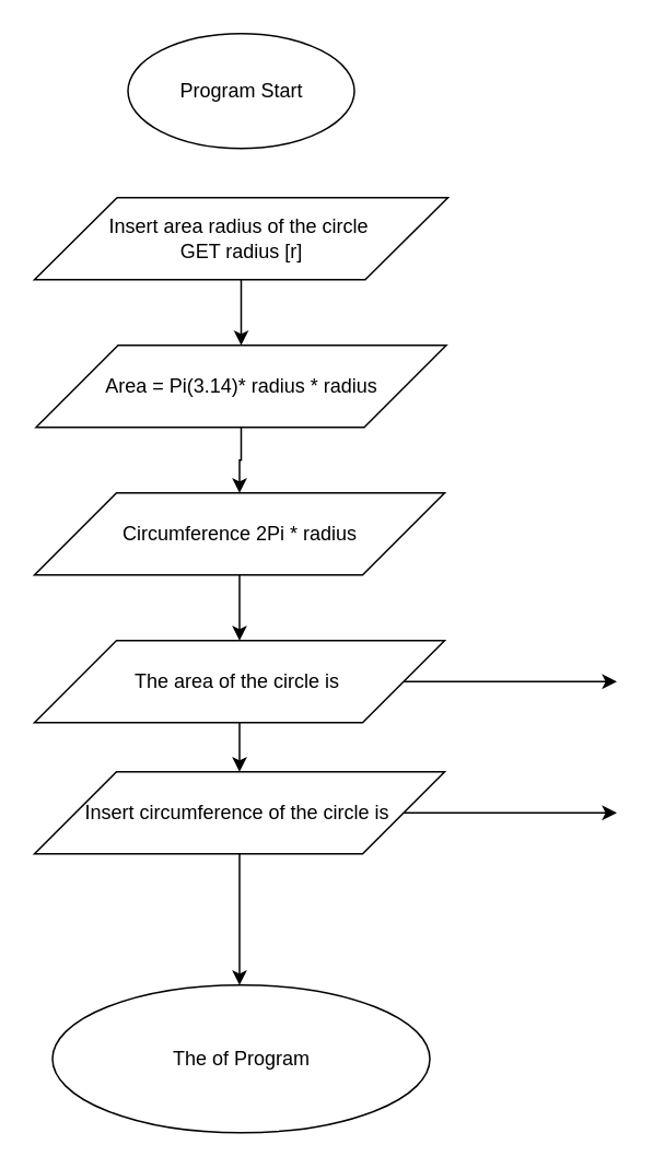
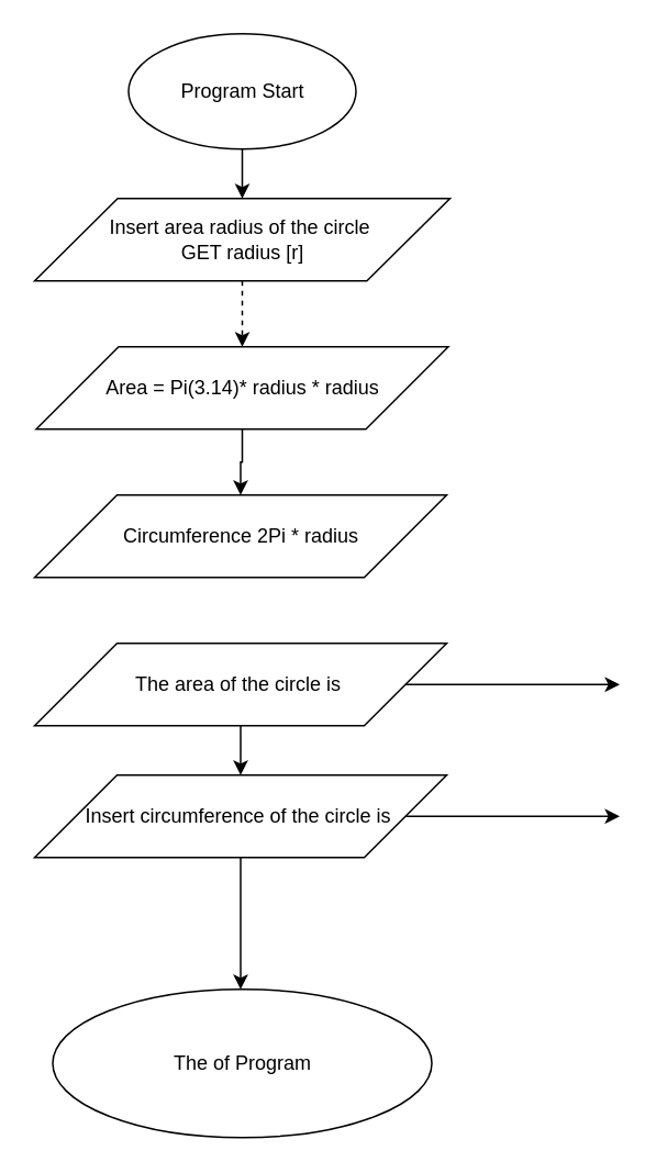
  <mxCell id="0" />
  <mxCell id="1" parent="0" />
+ <mxCell id="2" style="edgeStyle=orthogonalEdgeStyle;rounded=0;orthogonalLoop=1;jettySize=auto;html=1;" edge="1" parent="1" source="3" target="5"><mxGeometry relative="1" as="geometry"><mxPoint x="147" y="220" as="targetPoint" /><Array as="points"><mxPoint x="147" y="130" /><mxPoint x="147" y="130" /></Array></mxGeometry></mxCell>
  <mxCell id="3" value="Program Start" style="ellipse;whiteSpace=wrap;html=1;" vertex="1" parent="1"><mxGeometry x="77.5" y="20" width="138" height="70" as="geometry" /></mxCell>
- <mxCell id="4" value="" style="edgeStyle=orthogonalEdgeStyle;rounded=0;orthogonalLoop=1;jettySize=auto;html=1;" edge="1" parent="1" source="5" target="7"><mxGeometry relative="1" as="geometry" /></mxCell>
+ <mxCell id="4" value="" style="edgeStyle=orthogonalEdgeStyle;rounded=0;orthogonalLoop=1;jettySize=auto;html=1;dashed=1;" edge="1" parent="1" source="5" target="7"><mxGeometry relative="1" as="geometry" /></mxCell>
  <mxCell id="5" value="Insert area radius of the circle&amp;nbsp;&lt;br&gt;GET radius [r]" style="shape=parallelogram;perimeter=parallelogramPerimeter;whiteSpace=wrap;html=1;" vertex="1" parent="1"><mxGeometry x="20.5" y="120" width="252" height="50" as="geometry" /></mxCell>
  <mxCell id="6" value="" style="edgeStyle=orthogonalEdgeStyle;rounded=0;orthogonalLoop=1;jettySize=auto;html=1;" edge="1" parent="1" source="7" target="9"><mxGeometry relative="1" as="geometry" /></mxCell>
  <mxCell id="7" value="Area = Pi(3.14)* radius * radius" style="shape=parallelogram;perimeter=parallelogramPerimeter;whiteSpace=wrap;html=1;" vertex="1" parent="1"><mxGeometry x="21.5" y="210" width="250" height="50" as="geometry" /></mxCell>
- <mxCell id="8" value="" style="edgeStyle=orthogonalEdgeStyle;rounded=0;orthogonalLoop=1;jettySize=auto;html=1;" edge="1" parent="1" source="9" target="12"><mxGeometry relative="1" as="geometry" /></mxCell>
  <mxCell id="9" value="Circumference 2Pi * radius" style="shape=parallelogram;perimeter=parallelogramPerimeter;whiteSpace=wrap;html=1;" vertex="1" parent="1"><mxGeometry x="20.5" y="300" width="250" height="50" as="geometry" /></mxCell>
  <mxCell id="10" value="" style="edgeStyle=orthogonalEdgeStyle;rounded=0;orthogonalLoop=1;jettySize=auto;html=1;" edge="1" parent="1" source="12"><mxGeometry relative="1" as="geometry"><mxPoint x="375.5" y="415" as="targetPoint" /></mxGeometry></mxCell>
  <mxCell id="11" value="" style="edgeStyle=orthogonalEdgeStyle;rounded=0;orthogonalLoop=1;jettySize=auto;html=1;" edge="1" parent="1" source="12" target="15"><mxGeometry relative="1" as="geometry" /></mxCell>
  <mxCell id="12" value="The area of the circle is&amp;nbsp;" style="shape=parallelogram;perimeter=parallelogramPerimeter;whiteSpace=wrap;html=1;" vertex="1" parent="1"><mxGeometry x="20.5" y="390" width="250" height="50" as="geometry" /></mxCell>
  <mxCell id="13" value="" style="edgeStyle=orthogonalEdgeStyle;rounded=0;orthogonalLoop=1;jettySize=auto;html=1;" edge="1" parent="1" source="15"><mxGeometry relative="1" as="geometry"><mxPoint x="375.5" y="495" as="targetPoint" /></mxGeometry></mxCell>
  <mxCell id="14" value="" style="edgeStyle=orthogonalEdgeStyle;rounded=0;orthogonalLoop=1;jettySize=auto;html=1;" edge="1" parent="1" source="15"><mxGeometry relative="1" as="geometry"><mxPoint x="145.5" y="600" as="targetPoint" /></mxGeometry></mxCell>
  <mxCell id="15" value="Insert circumference of the circle is&amp;nbsp;" style="shape=parallelogram;perimeter=parallelogramPerimeter;whiteSpace=wrap;html=1;" vertex="1" parent="1"><mxGeometry x="20.5" y="470" width="250" height="50" as="geometry" /></mxCell>
  <mxCell id="16" value="The of Program" style="ellipse;whiteSpace=wrap;html=1;" vertex="1" parent="1"><mxGeometry x="31.5" y="600" width="230" height="90" as="geometry" /></mxCell>
